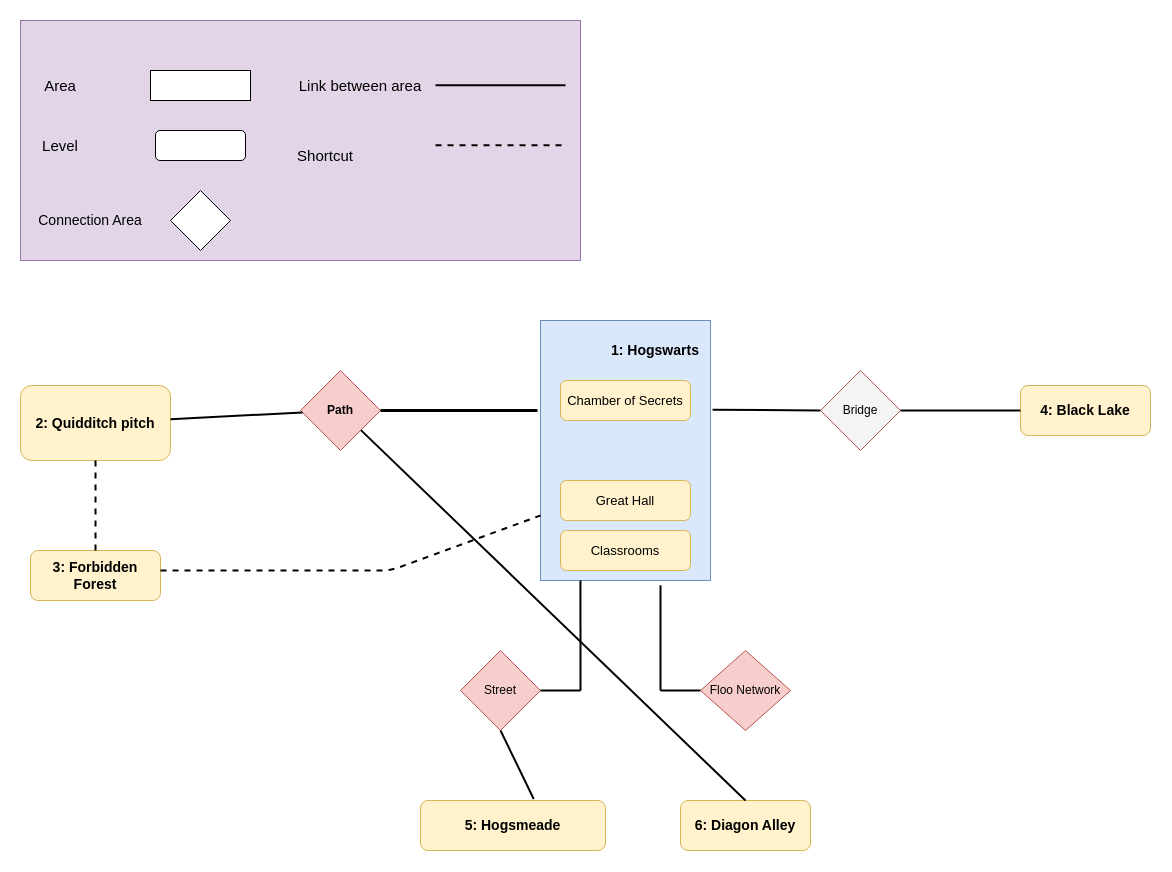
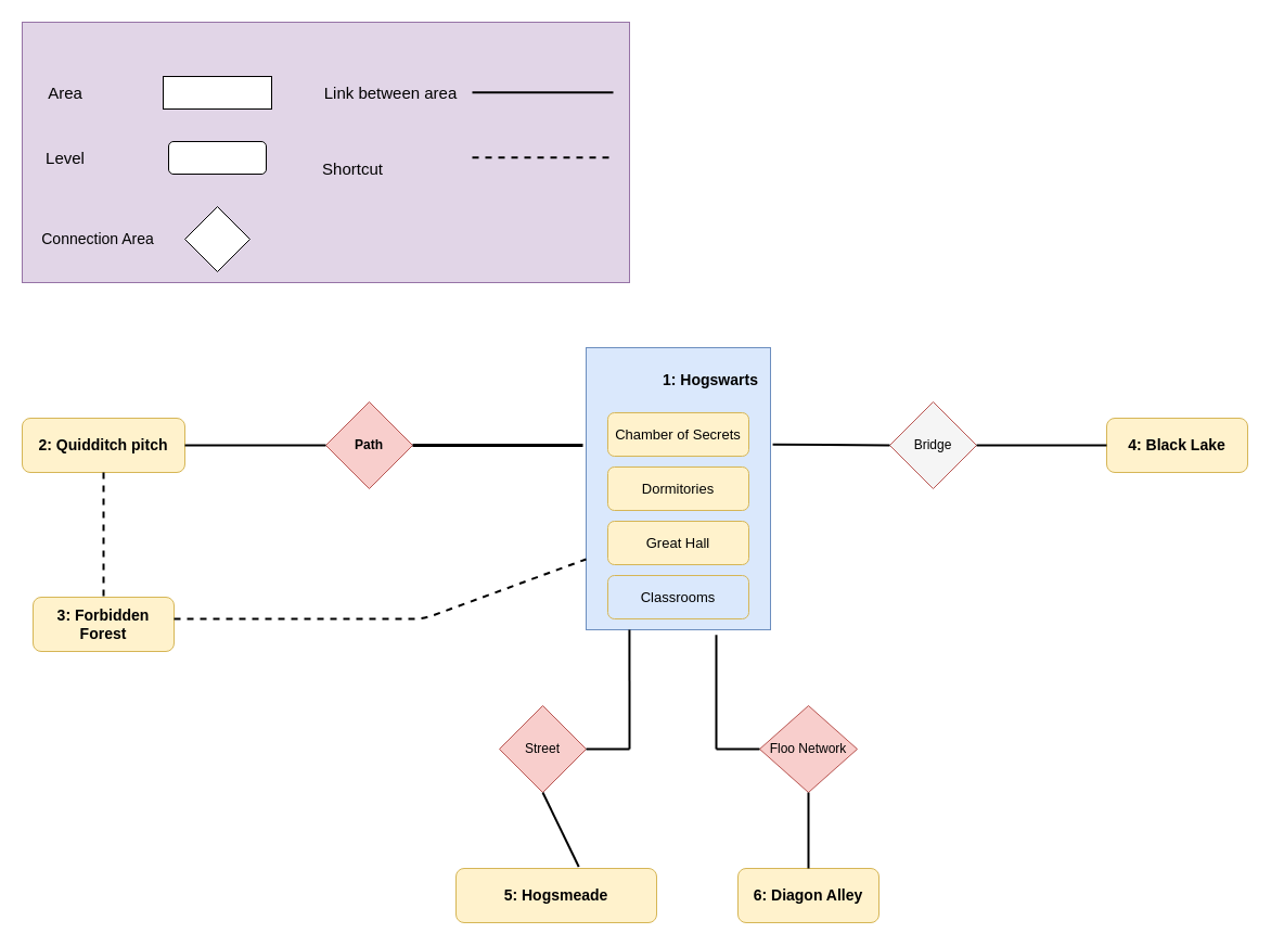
  <mxCell id="0" />
  <mxCell id="1" parent="0" />
  <mxCell id="2" value="&lt;b&gt;Path&lt;/b&gt;" style="rhombus;whiteSpace=wrap;html=1;fillColor=#f8cecc;strokeColor=#b85450;" parent="1" vertex="1"><mxGeometry x="300" y="370" width="80" height="80" as="geometry" /></mxCell>
  <mxCell id="3" value="Floo Network" style="rhombus;whiteSpace=wrap;html=1;fillColor=#f8cecc;strokeColor=#b85450;" parent="1" vertex="1"><mxGeometry x="700" y="650" width="90" height="80" as="geometry" /></mxCell>
  <mxCell id="4" value="&lt;font style=&quot;font-size: 14px&quot;&gt;&lt;b&gt;4: Black Lake&lt;/b&gt;&lt;/font&gt;" style="rounded=1;whiteSpace=wrap;html=1;fillColor=#fff2cc;strokeColor=#d6b656;align=center;" parent="1" vertex="1"><mxGeometry x="1020" y="385" width="130" height="50" as="geometry" /></mxCell>
  <mxCell id="5" value="Bridge" style="rhombus;whiteSpace=wrap;html=1;fillColor=#f5f5f5;strokeColor=#b85450;" parent="1" vertex="1"><mxGeometry x="820" y="370" width="80" height="80" as="geometry" /></mxCell>
  <mxCell id="6" value="&lt;font style=&quot;font-size: 14px&quot;&gt;&lt;b&gt;3: Forbidden Forest&lt;/b&gt;&lt;/font&gt;" style="rounded=1;whiteSpace=wrap;html=1;fillColor=#fff2cc;strokeColor=#d6b656;" parent="1" vertex="1"><mxGeometry x="30" y="550" width="130" height="50" as="geometry" /></mxCell>
- <mxCell id="7" value="&lt;font size=&quot;1&quot;&gt;&lt;b style=&quot;font-size: 14px&quot;&gt;2: Quidditch pitch&lt;/b&gt;&lt;/font&gt;" style="rounded=1;whiteSpace=wrap;html=1;fillColor=#fff2cc;strokeColor=#d6b656;" parent="1" vertex="1"><mxGeometry x="20" y="385" width="150" height="75" as="geometry" /></mxCell>
+ <mxCell id="7" value="&lt;font size=&quot;1&quot;&gt;&lt;b style=&quot;font-size: 14px&quot;&gt;2: Quidditch pitch&lt;/b&gt;&lt;/font&gt;" style="rounded=1;whiteSpace=wrap;html=1;fillColor=#fff2cc;strokeColor=#d6b656;" parent="1" vertex="1"><mxGeometry x="20" y="385" width="150" height="50" as="geometry" /></mxCell>
  <mxCell id="8" value="Street" style="rhombus;whiteSpace=wrap;html=1;fillColor=#f8cecc;strokeColor=#b85450;" parent="1" vertex="1"><mxGeometry x="460" y="650" width="80" height="80" as="geometry" /></mxCell>
  <mxCell id="9" value="" style="rounded=0;whiteSpace=wrap;html=1;fillColor=#e1d5e7;strokeColor=#9673a6;" parent="1" vertex="1"><mxGeometry x="20" y="20" width="560" height="240" as="geometry" /></mxCell>
  <mxCell id="10" value="" style="rounded=1;whiteSpace=wrap;html=1;" parent="1" vertex="1"><mxGeometry x="155" y="130" width="90" height="30" as="geometry" /></mxCell>
  <mxCell id="11" value="" style="rhombus;whiteSpace=wrap;html=1;" parent="1" vertex="1"><mxGeometry x="170" y="190" width="60" height="60" as="geometry" /></mxCell>
  <mxCell id="12" value="&lt;font style=&quot;font-size: 14px&quot;&gt;Connection Area&lt;/font&gt;" style="text;html=1;strokeColor=none;fillColor=none;align=center;verticalAlign=middle;whiteSpace=wrap;rounded=0;" parent="1" vertex="1"><mxGeometry x="20" y="210" width="140" height="20" as="geometry" /></mxCell>
  <mxCell id="13" value="&lt;font style=&quot;font-size: 15px&quot;&gt;Area&lt;/font&gt;" style="text;html=1;strokeColor=none;fillColor=none;align=center;verticalAlign=middle;whiteSpace=wrap;rounded=0;" parent="1" vertex="1"><mxGeometry x="40" y="75" width="40" height="20" as="geometry" /></mxCell>
  <mxCell id="14" style="edgeStyle=orthogonalEdgeStyle;rounded=0;orthogonalLoop=1;jettySize=auto;html=1;exitX=0.5;exitY=1;exitDx=0;exitDy=0;" parent="1" source="13" target="13" edge="1"><mxGeometry relative="1" as="geometry" /></mxCell>
  <mxCell id="15" value="&lt;font style=&quot;font-size: 15px&quot;&gt;Link between area&lt;/font&gt;" style="text;html=1;strokeColor=none;fillColor=none;align=center;verticalAlign=middle;whiteSpace=wrap;rounded=0;" parent="1" vertex="1"><mxGeometry x="290" y="75" width="140" height="20" as="geometry" /></mxCell>
  <mxCell id="16" value="" style="endArrow=none;html=1;strokeWidth=2;" parent="1" edge="1"><mxGeometry width="50" height="50" relative="1" as="geometry"><mxPoint x="435" y="84.83" as="sourcePoint" /><mxPoint x="565" y="84.83" as="targetPoint" /></mxGeometry></mxCell>
  <mxCell id="17" value="&lt;font style=&quot;font-size: 15px&quot;&gt;Shortcut&lt;/font&gt;" style="text;html=1;strokeColor=none;fillColor=none;align=center;verticalAlign=middle;whiteSpace=wrap;rounded=0;" parent="1" vertex="1"><mxGeometry x="255" y="145" width="140" height="20" as="geometry" /></mxCell>
  <mxCell id="18" value="" style="rounded=0;whiteSpace=wrap;html=1;" parent="1" vertex="1"><mxGeometry x="150" y="70" width="100" height="30" as="geometry" /></mxCell>
  <mxCell id="19" value="" style="endArrow=none;html=1;dashed=1;strokeWidth=2;" parent="1" edge="1"><mxGeometry width="50" height="50" relative="1" as="geometry"><mxPoint x="435" y="144.83" as="sourcePoint" /><mxPoint x="565" y="144.83" as="targetPoint" /></mxGeometry></mxCell>
  <mxCell id="20" value="&lt;font style=&quot;font-size: 15px&quot;&gt;Level&lt;/font&gt;" style="text;html=1;strokeColor=none;fillColor=none;align=center;verticalAlign=middle;whiteSpace=wrap;rounded=0;" parent="1" vertex="1"><mxGeometry x="40" y="135" width="40" height="20" as="geometry" /></mxCell>
  <mxCell id="21" value="&lt;b&gt;&lt;font style=&quot;font-size: 13px&quot;&gt;&lt;br&gt;&lt;/font&gt;&lt;/b&gt;" style="rounded=0;whiteSpace=wrap;html=1;fillColor=#dae8fc;strokeColor=#6c8ebf;" parent="1" vertex="1"><mxGeometry x="540" y="320" width="170" height="260" as="geometry" /></mxCell>
  <mxCell id="22" value="&lt;span style=&quot;font-family: &amp;#34;helvetica&amp;#34; ; font-size: 13px&quot;&gt;Chamber of Secrets&lt;/span&gt;" style="rounded=1;whiteSpace=wrap;html=1;fillColor=#fff2cc;strokeColor=#d6b656;" parent="1" vertex="1"><mxGeometry x="560" y="380" width="130" height="40" as="geometry" /></mxCell>
+ <mxCell id="23" value="&lt;span style=&quot;font-family: &amp;#34;helvetica&amp;#34; ; font-size: 13px&quot;&gt;Dormitories&lt;/span&gt;" style="rounded=1;whiteSpace=wrap;html=1;fillColor=#fff2cc;strokeColor=#d6b656;" parent="1" vertex="1"><mxGeometry x="560" y="430" width="130" height="40" as="geometry" /></mxCell>
  <mxCell id="24" value="&lt;span style=&quot;font-family: &amp;#34;helvetica&amp;#34; ; font-size: 13px&quot;&gt;Great Hall&lt;/span&gt;" style="rounded=1;whiteSpace=wrap;html=1;fillColor=#fff2cc;strokeColor=#d6b656;" parent="1" vertex="1"><mxGeometry x="560" y="480" width="130" height="40" as="geometry" /></mxCell>
  <mxCell id="25" value="&lt;font style=&quot;font-size: 14px&quot;&gt;&lt;b&gt;1: Hogswarts&lt;/b&gt;&lt;/font&gt;" style="text;html=1;strokeColor=none;fillColor=none;align=center;verticalAlign=middle;whiteSpace=wrap;rounded=0;" parent="1" vertex="1"><mxGeometry x="610" y="340" width="90" height="20" as="geometry" /></mxCell>
  <mxCell id="26" value="" style="endArrow=none;html=1;strokeColor=#000000;exitX=1;exitY=0.5;exitDx=0;exitDy=0;strokeWidth=3;" parent="1" source="2" edge="1"><mxGeometry width="50" height="50" relative="1" as="geometry"><mxPoint x="440" y="570" as="sourcePoint" /><mxPoint x="537" as="targetPoint" y="410" /></mxGeometry></mxCell>
  <mxCell id="27" value="" style="endArrow=none;html=1;strokeColor=#000000;strokeWidth=2;" parent="1" source="7" target="2" edge="1"><mxGeometry width="50" height="50" relative="1" as="geometry"><mxPoint x="440" y="570" as="sourcePoint" /><mxPoint x="490" y="520" as="targetPoint" /></mxGeometry></mxCell>
  <mxCell id="28" value="" style="endArrow=none;html=1;strokeColor=#000000;strokeWidth=2;exitX=0.5;exitY=1;exitDx=0;exitDy=0;dashed=1;" parent="1" source="7" target="6" edge="1"><mxGeometry width="50" height="50" relative="1" as="geometry"><mxPoint x="440" y="380" as="sourcePoint" /><mxPoint x="490" y="330" as="targetPoint" /></mxGeometry></mxCell>
  <mxCell id="29" value="" style="endArrow=none;html=1;dashed=1;strokeColor=#000000;strokeWidth=2;entryX=0;entryY=0.75;entryDx=0;entryDy=0;exitX=1;exitY=0.4;exitDx=0;exitDy=0;exitPerimeter=0;" parent="1" source="6" target="21" edge="1"><mxGeometry width="50" height="50" relative="1" as="geometry"><mxPoint x="220" y="570" as="sourcePoint" /><mxPoint x="490" y="630" as="targetPoint" /><Array as="points"><mxPoint x="390" y="570" /></Array></mxGeometry></mxCell>
  <mxCell id="30" value="" style="endArrow=none;html=1;strokeColor=#000000;strokeWidth=2;entryX=0;entryY=0.5;entryDx=0;entryDy=0;exitX=1.012;exitY=0.343;exitDx=0;exitDy=0;exitPerimeter=0;" parent="1" source="21" target="5" edge="1"><mxGeometry width="50" height="50" relative="1" as="geometry"><mxPoint x="740" y="460" as="sourcePoint" /><mxPoint x="790" as="targetPoint" y="410" /></mxGeometry></mxCell>
  <mxCell id="31" value="" style="endArrow=none;html=1;strokeColor=#000000;strokeWidth=2;" parent="1" source="5" edge="1"><mxGeometry width="50" height="50" relative="1" as="geometry"><mxPoint x="990" y="460" as="sourcePoint" /><mxPoint x="1020" as="targetPoint" y="410" /></mxGeometry></mxCell>
  <mxCell id="32" value="&lt;font style=&quot;font-size: 14px&quot;&gt;&lt;b&gt;5: Hogsmeade&lt;/b&gt;&lt;/font&gt;" style="rounded=1;whiteSpace=wrap;html=1;fillColor=#fff2cc;strokeColor=#d6b656;" parent="1" vertex="1"><mxGeometry x="420" y="800" width="185" height="50" as="geometry" /></mxCell>
  <mxCell id="33" value="" style="endArrow=none;html=1;strokeColor=#000000;strokeWidth=2;entryX=0.235;entryY=1;entryDx=0;entryDy=0;entryPerimeter=0;" parent="1" target="21" edge="1"><mxGeometry width="50" height="50" relative="1" as="geometry"><mxPoint x="580" y="690" as="sourcePoint" /><mxPoint x="580" y="630" as="targetPoint" /></mxGeometry></mxCell>
  <mxCell id="34" value="" style="endArrow=none;html=1;strokeColor=#000000;strokeWidth=2;exitX=1;exitY=0.5;exitDx=0;exitDy=0;" parent="1" source="8" edge="1"><mxGeometry width="50" height="50" relative="1" as="geometry"><mxPoint x="570" y="680" as="sourcePoint" /><mxPoint x="580" y="690" as="targetPoint" /></mxGeometry></mxCell>
  <mxCell id="35" value="" style="endArrow=none;html=1;strokeColor=#000000;strokeWidth=2;entryX=0.5;entryY=1;entryDx=0;entryDy=0;exitX=0.612;exitY=-0.031;exitDx=0;exitDy=0;exitPerimeter=0;" parent="1" source="32" target="8" edge="1"><mxGeometry width="50" height="50" relative="1" as="geometry"><mxPoint x="520" y="930" as="sourcePoint" /><mxPoint x="570" y="880" as="targetPoint" /></mxGeometry></mxCell>
  <mxCell id="36" value="&lt;font style=&quot;font-size: 14px&quot;&gt;&lt;b&gt;6: Diagon Alley&lt;/b&gt;&lt;/font&gt;" style="rounded=1;whiteSpace=wrap;html=1;fillColor=#fff2cc;strokeColor=#d6b656;" parent="1" vertex="1"><mxGeometry x="680" y="800" width="130" height="50" as="geometry" /></mxCell>
  <mxCell id="37" value="" style="endArrow=none;html=1;strokeColor=#000000;strokeWidth=2;entryX=0.706;entryY=1.018;entryDx=0;entryDy=0;entryPerimeter=0;" parent="1" target="21" edge="1"><mxGeometry width="50" height="50" relative="1" as="geometry"><mxPoint x="660" y="690" as="sourcePoint" /><mxPoint x="740" y="690" as="targetPoint" /></mxGeometry></mxCell>
  <mxCell id="38" value="" style="endArrow=none;html=1;strokeColor=#000000;strokeWidth=2;entryX=0;entryY=0.5;entryDx=0;entryDy=0;" parent="1" target="3" edge="1"><mxGeometry width="50" height="50" relative="1" as="geometry"><mxPoint x="660" y="690" as="sourcePoint" /><mxPoint x="740" y="680" as="targetPoint" /></mxGeometry></mxCell>
- <mxCell id="39" value="" style="endArrow=none;html=1;strokeColor=#000000;strokeWidth=2;exitX=0.5;exitY=0;exitDx=0;exitDy=0;" parent="1" source="36" target="2" edge="1"><mxGeometry width="50" height="50" relative="1" as="geometry"><mxPoint x="690" y="730" as="sourcePoint" /><mxPoint x="740" y="680" as="targetPoint" /></mxGeometry></mxCell>
- <mxCell id="40" value="&lt;span style=&quot;font-family: &amp;#34;helvetica&amp;#34; ; font-size: 13px&quot;&gt;Classrooms&lt;/span&gt;" style="rounded=1;whiteSpace=wrap;html=1;fillColor=#fff2cc;strokeColor=#d6b656;" parent="1" vertex="1"><mxGeometry x="560" y="530" width="130" height="40" as="geometry" /></mxCell>
+ <mxCell id="39" value="" style="endArrow=none;html=1;strokeColor=#000000;strokeWidth=2;entryX=0.5;entryY=1;entryDx=0;entryDy=0;exitX=0.5;exitY=0;exitDx=0;exitDy=0;" parent="1" source="36" target="3" edge="1"><mxGeometry width="50" height="50" relative="1" as="geometry"><mxPoint x="690" y="730" as="sourcePoint" /><mxPoint x="740" y="680" as="targetPoint" /></mxGeometry></mxCell>
+ <mxCell id="40" value="&lt;span style=&quot;font-family: &amp;#34;helvetica&amp;#34; ; font-size: 13px&quot;&gt;Classrooms&lt;/span&gt;" style="rounded=1;whiteSpace=wrap;html=1;fillColor=#dae8fc;strokeColor=#d6b656;" parent="1" vertex="1"><mxGeometry x="560" y="530" width="130" height="40" as="geometry" /></mxCell>
